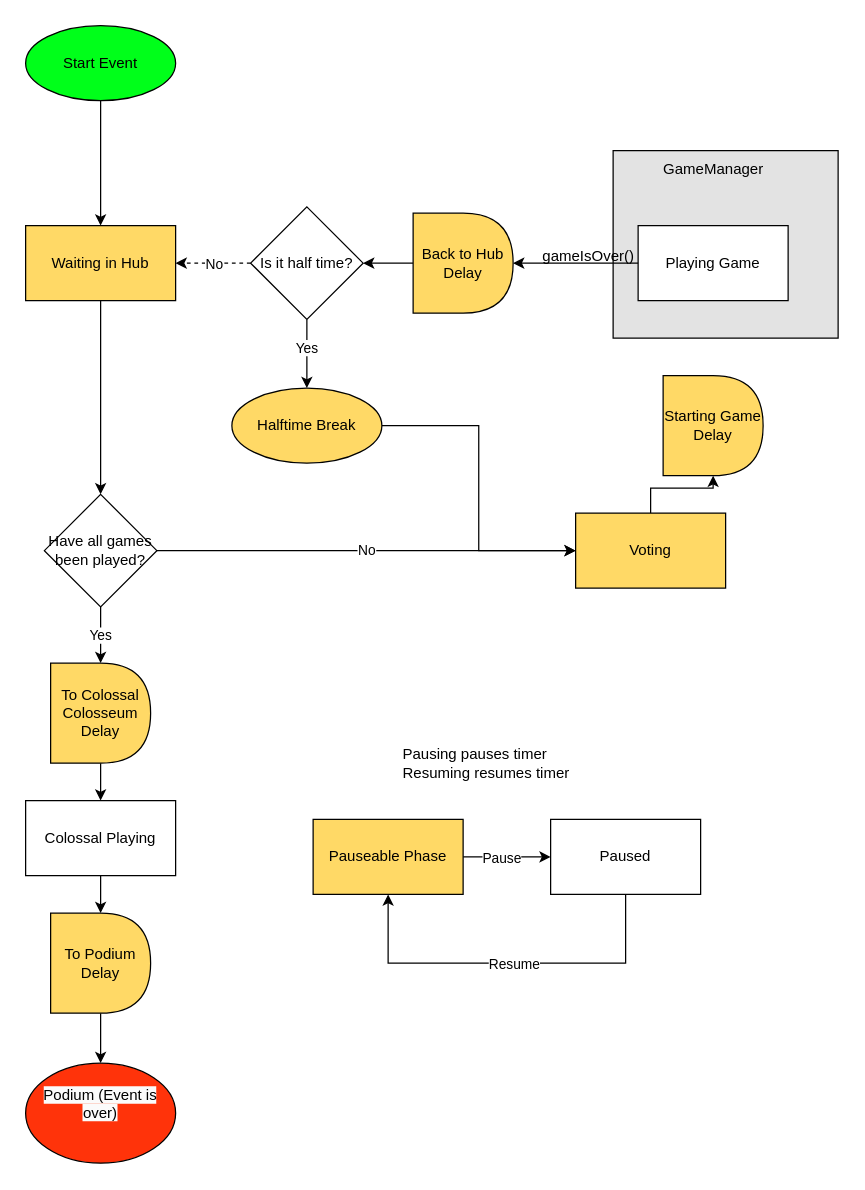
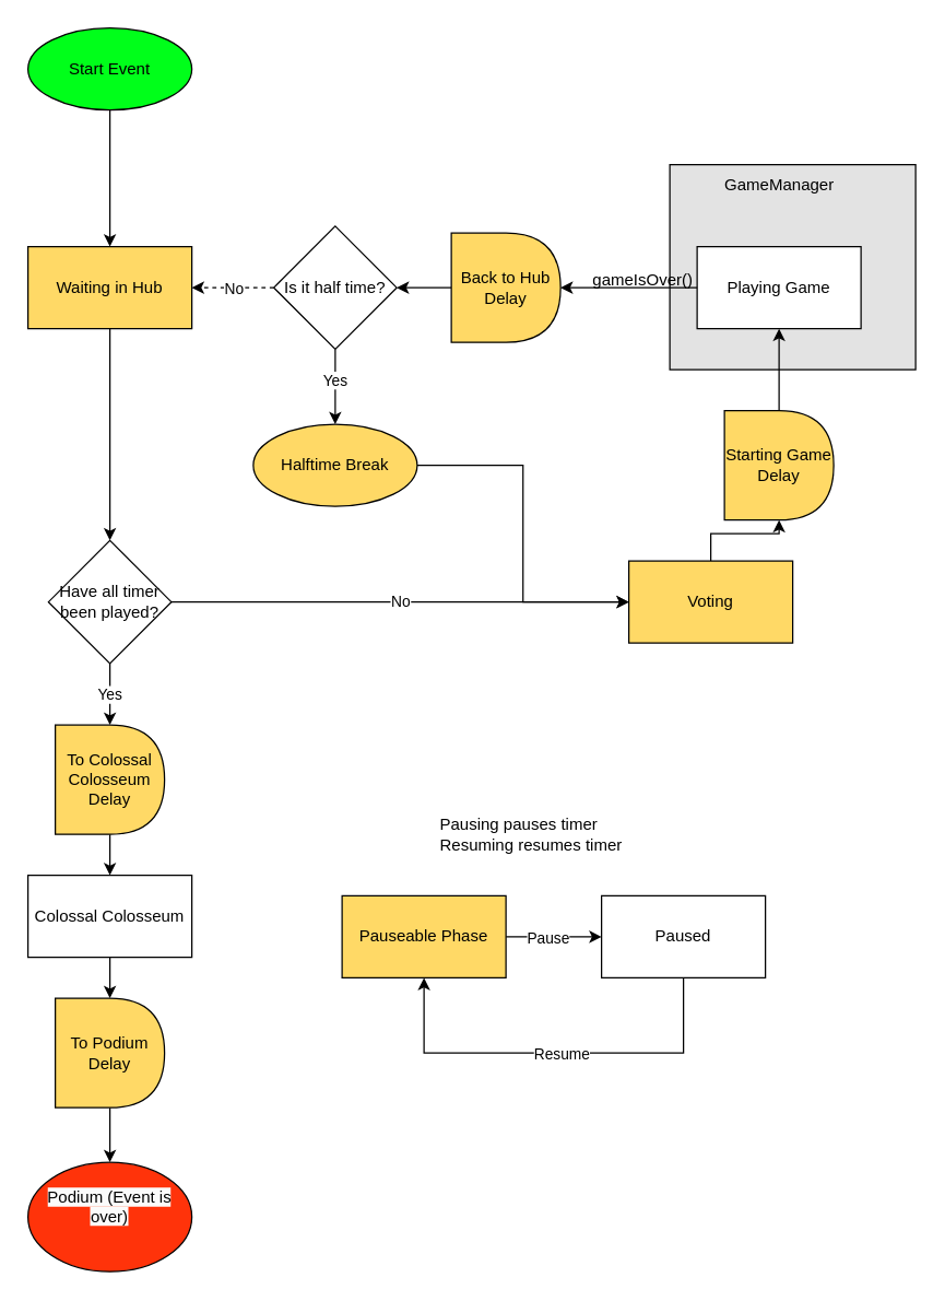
  <mxCell id="0" />
  <mxCell id="1" parent="0" />
  <mxCell id="2" value="" style="group" parent="1" vertex="1" connectable="0"><mxGeometry x="480" y="120" width="180" height="150" as="geometry" /></mxCell>
  <mxCell id="3" value="" style="rounded=0;whiteSpace=wrap;html=1;fillColor=#E3E3E3;" parent="2" vertex="1"><mxGeometry x="10" width="180" height="150" as="geometry" /></mxCell>
  <mxCell id="4" value="GameManager" style="text;html=1;align=center;verticalAlign=middle;resizable=0;points=[];autosize=1;strokeColor=none;fillColor=none;" parent="2" vertex="1"><mxGeometry x="40" width="100" height="30" as="geometry" /></mxCell>
  <mxCell id="5" value="Playing Game" style="whiteSpace=wrap;html=1;rounded=0;" parent="2" vertex="1"><mxGeometry x="30" y="60" width="120" height="60" as="geometry" /></mxCell>
  <mxCell id="6" value="" style="edgeStyle=orthogonalEdgeStyle;rounded=0;orthogonalLoop=1;jettySize=auto;html=1;" parent="1" source="7" target="9" edge="1"><mxGeometry relative="1" as="geometry" /></mxCell>
  <mxCell id="7" value="Start Event" style="ellipse;whiteSpace=wrap;html=1;fillColor=#00FF1A;" parent="1" vertex="1"><mxGeometry x="20" y="20" width="120" height="60" as="geometry" /></mxCell>
  <mxCell id="8" style="edgeStyle=orthogonalEdgeStyle;rounded=0;orthogonalLoop=1;jettySize=auto;html=1;" parent="1" source="9" target="19" edge="1"><mxGeometry relative="1" as="geometry" /></mxCell>
  <mxCell id="9" value="Waiting in Hub" style="rounded=0;whiteSpace=wrap;html=1;fillColor=#FFD966;" parent="1" vertex="1"><mxGeometry x="20" y="180" width="120" height="60" as="geometry" /></mxCell>
  <mxCell id="10" value="" style="edgeStyle=orthogonalEdgeStyle;rounded=0;orthogonalLoop=1;jettySize=auto;html=1;" parent="1" source="11" target="13" edge="1"><mxGeometry relative="1" as="geometry" /></mxCell>
  <mxCell id="11" value="Voting" style="whiteSpace=wrap;html=1;rounded=0;fillColor=#FFD966;" parent="1" vertex="1"><mxGeometry x="460" y="410" width="120" height="60" as="geometry" /></mxCell>
+ <mxCell id="12" style="edgeStyle=orthogonalEdgeStyle;rounded=0;orthogonalLoop=1;jettySize=auto;html=1;entryX=0.5;entryY=1;entryDx=0;entryDy=0;" parent="1" source="13" target="5" edge="1"><mxGeometry relative="1" as="geometry" /></mxCell>
  <mxCell id="13" value="Starting Game Delay" style="shape=delay;whiteSpace=wrap;html=1;rounded=0;fillColor=#FFD966;" parent="1" vertex="1"><mxGeometry x="530" y="300" width="80" height="80" as="geometry" /></mxCell>
  <mxCell id="14" style="edgeStyle=orthogonalEdgeStyle;rounded=0;orthogonalLoop=1;jettySize=auto;html=1;entryX=1;entryY=0.5;entryDx=0;entryDy=0;" parent="1" source="5" target="21" edge="1"><mxGeometry relative="1" as="geometry" /></mxCell>
  <mxCell id="15" style="edgeStyle=orthogonalEdgeStyle;rounded=0;orthogonalLoop=1;jettySize=auto;html=1;" parent="1" source="16" target="41" edge="1"><mxGeometry relative="1" as="geometry" /></mxCell>
- <mxCell id="16" value="Colossal Playing" style="whiteSpace=wrap;html=1;rounded=0;" parent="1" vertex="1"><mxGeometry x="20" y="640" width="120" height="60" as="geometry" /></mxCell>
+ <mxCell id="16" value="Colossal Colosseum" style="whiteSpace=wrap;html=1;rounded=0;" parent="1" vertex="1"><mxGeometry x="20" y="640" width="120" height="60" as="geometry" /></mxCell>
  <mxCell id="17" value="No" style="edgeStyle=orthogonalEdgeStyle;rounded=0;orthogonalLoop=1;jettySize=auto;html=1;entryX=0;entryY=0.5;entryDx=0;entryDy=0;" parent="1" source="19" target="11" edge="1"><mxGeometry relative="1" as="geometry" /></mxCell>
  <mxCell id="18" value="Yes" style="edgeStyle=orthogonalEdgeStyle;rounded=0;orthogonalLoop=1;jettySize=auto;html=1;entryX=0.5;entryY=0;entryDx=0;entryDy=0;" parent="1" source="19" target="39" edge="1"><mxGeometry relative="1" as="geometry"><mxPoint x="80" y="600" as="targetPoint" /></mxGeometry></mxCell>
- <mxCell id="19" value="Have all games been played?" style="rhombus;whiteSpace=wrap;html=1;rounded=0;" parent="1" vertex="1"><mxGeometry x="35" y="395" width="90" height="90" as="geometry" /></mxCell>
+ <mxCell id="19" value="Have all timer been played?" style="rhombus;whiteSpace=wrap;html=1;rounded=0;" parent="1" vertex="1"><mxGeometry x="35" y="395" width="90" height="90" as="geometry" /></mxCell>
  <mxCell id="20" style="edgeStyle=orthogonalEdgeStyle;rounded=0;orthogonalLoop=1;jettySize=auto;html=1;entryX=1;entryY=0.5;entryDx=0;entryDy=0;" parent="1" source="21" target="36" edge="1"><mxGeometry relative="1" as="geometry" /></mxCell>
  <mxCell id="21" value="Back to Hub&lt;br&gt;Delay" style="shape=delay;whiteSpace=wrap;html=1;rounded=0;fillColor=#FFD966;" parent="1" vertex="1"><mxGeometry x="330" y="170" width="80" height="80" as="geometry" /></mxCell>
  <mxCell id="22" value="&#10;&lt;span style=&quot;color: rgb(0, 0, 0); font-family: Helvetica; font-size: 12px; font-style: normal; font-variant-ligatures: normal; font-variant-caps: normal; font-weight: 400; letter-spacing: normal; orphans: 2; text-align: center; text-indent: 0px; text-transform: none; widows: 2; word-spacing: 0px; -webkit-text-stroke-width: 0px; background-color: rgb(251, 251, 251); text-decoration-thickness: initial; text-decoration-style: initial; text-decoration-color: initial; float: none; display: inline !important;&quot;&gt;Podium (Event is over)&lt;/span&gt;&#10;&#10;" style="ellipse;perimeter=hexagonPerimeter2;whiteSpace=wrap;html=1;fixedSize=1;fillColor=#FF330A;" parent="1" vertex="1"><mxGeometry x="20" y="850" width="120" height="80" as="geometry" /></mxCell>
  <mxCell id="23" value="" style="edgeStyle=orthogonalEdgeStyle;rounded=0;orthogonalLoop=1;jettySize=auto;html=1;" parent="1" source="25" target="28" edge="1"><mxGeometry relative="1" as="geometry" /></mxCell>
  <mxCell id="24" value="Pause" style="edgeLabel;html=1;align=center;verticalAlign=middle;resizable=0;points=[];" parent="23" vertex="1" connectable="0"><mxGeometry x="0.25" y="-1" relative="1" as="geometry"><mxPoint x="-14" y="-1" as="offset" /></mxGeometry></mxCell>
  <mxCell id="25" value="Pauseable Phase" style="rounded=0;whiteSpace=wrap;html=1;fillColor=#FFD966;" parent="1" vertex="1"><mxGeometry x="250" y="655" width="120" height="60" as="geometry" /></mxCell>
  <mxCell id="26" value="" style="edgeStyle=orthogonalEdgeStyle;rounded=0;orthogonalLoop=1;jettySize=auto;html=1;entryX=0.5;entryY=1;entryDx=0;entryDy=0;" parent="1" source="28" target="25" edge="1"><mxGeometry relative="1" as="geometry"><mxPoint x="360" y="750" as="targetPoint" /><Array as="points"><mxPoint x="500" y="770" /><mxPoint x="310" y="770" /></Array></mxGeometry></mxCell>
  <mxCell id="27" value="Resume" style="edgeLabel;html=1;align=center;verticalAlign=middle;resizable=0;points=[];" parent="26" vertex="1" connectable="0"><mxGeometry x="0.133" y="5" relative="1" as="geometry"><mxPoint x="25" y="-5" as="offset" /></mxGeometry></mxCell>
  <mxCell id="28" value="Paused" style="whiteSpace=wrap;html=1;rounded=0;" parent="1" vertex="1"><mxGeometry x="440" y="655" width="120" height="60" as="geometry" /></mxCell>
  <mxCell id="29" value="Pausing pauses timer&lt;br&gt;Resuming resumes timer" style="text;html=1;align=left;verticalAlign=middle;resizable=0;points=[];autosize=1;strokeColor=none;fillColor=none;" parent="1" vertex="1"><mxGeometry x="320" y="590" width="160" height="40" as="geometry" /></mxCell>
  <mxCell id="30" style="edgeStyle=orthogonalEdgeStyle;rounded=0;orthogonalLoop=1;jettySize=auto;html=1;entryX=0;entryY=0.5;entryDx=0;entryDy=0;" parent="1" source="31" target="11" edge="1"><mxGeometry relative="1" as="geometry" /></mxCell>
  <mxCell id="31" value="Halftime Break" style="ellipse;whiteSpace=wrap;html=1;fillColor=#FFD966;" parent="1" vertex="1"><mxGeometry x="185" y="310" width="120" height="60" as="geometry" /></mxCell>
  <mxCell id="32" style="edgeStyle=orthogonalEdgeStyle;rounded=0;orthogonalLoop=1;jettySize=auto;html=1;entryX=1;entryY=0.5;entryDx=0;entryDy=0;dashed=1;" parent="1" source="36" target="9" edge="1"><mxGeometry relative="1" as="geometry" /></mxCell>
  <mxCell id="33" value="No" style="edgeLabel;html=1;align=center;verticalAlign=middle;resizable=0;points=[];" parent="32" vertex="1" connectable="0"><mxGeometry x="0.224" y="1" relative="1" as="geometry"><mxPoint x="7" y="-1" as="offset" /></mxGeometry></mxCell>
  <mxCell id="34" style="edgeStyle=orthogonalEdgeStyle;rounded=0;orthogonalLoop=1;jettySize=auto;html=1;entryX=0.5;entryY=0;entryDx=0;entryDy=0;" parent="1" source="36" target="31" edge="1"><mxGeometry relative="1" as="geometry" /></mxCell>
  <mxCell id="35" value="Yes" style="edgeLabel;html=1;align=center;verticalAlign=middle;resizable=0;points=[];" parent="34" vertex="1" connectable="0"><mxGeometry x="-0.217" y="-1" relative="1" as="geometry"><mxPoint as="offset" /></mxGeometry></mxCell>
  <mxCell id="36" value="Is it half time?" style="rhombus;whiteSpace=wrap;html=1;rounded=0;" parent="1" vertex="1"><mxGeometry x="200" y="165" width="90" height="90" as="geometry" /></mxCell>
  <mxCell id="37" value="gameIsOver()" style="text;html=1;align=center;verticalAlign=middle;resizable=0;points=[];autosize=1;strokeColor=none;fillColor=none;" parent="1" vertex="1"><mxGeometry x="420" y="190" width="100" height="30" as="geometry" /></mxCell>
  <mxCell id="38" style="edgeStyle=orthogonalEdgeStyle;rounded=0;orthogonalLoop=1;jettySize=auto;html=1;" parent="1" source="39" target="16" edge="1"><mxGeometry relative="1" as="geometry" /></mxCell>
  <mxCell id="39" value="To Colossal Colosseum&lt;br&gt;Delay" style="shape=delay;whiteSpace=wrap;html=1;rounded=0;fillColor=#FFD966;" parent="1" vertex="1"><mxGeometry x="40" y="530" width="80" height="80" as="geometry" /></mxCell>
  <mxCell id="40" style="edgeStyle=orthogonalEdgeStyle;rounded=0;orthogonalLoop=1;jettySize=auto;html=1;" parent="1" source="41" target="22" edge="1"><mxGeometry relative="1" as="geometry" /></mxCell>
  <mxCell id="41" value="To Podium&lt;br&gt;Delay" style="shape=delay;whiteSpace=wrap;html=1;rounded=0;fillColor=#FFD966;" parent="1" vertex="1"><mxGeometry x="40" y="730" width="80" height="80" as="geometry" /></mxCell>
